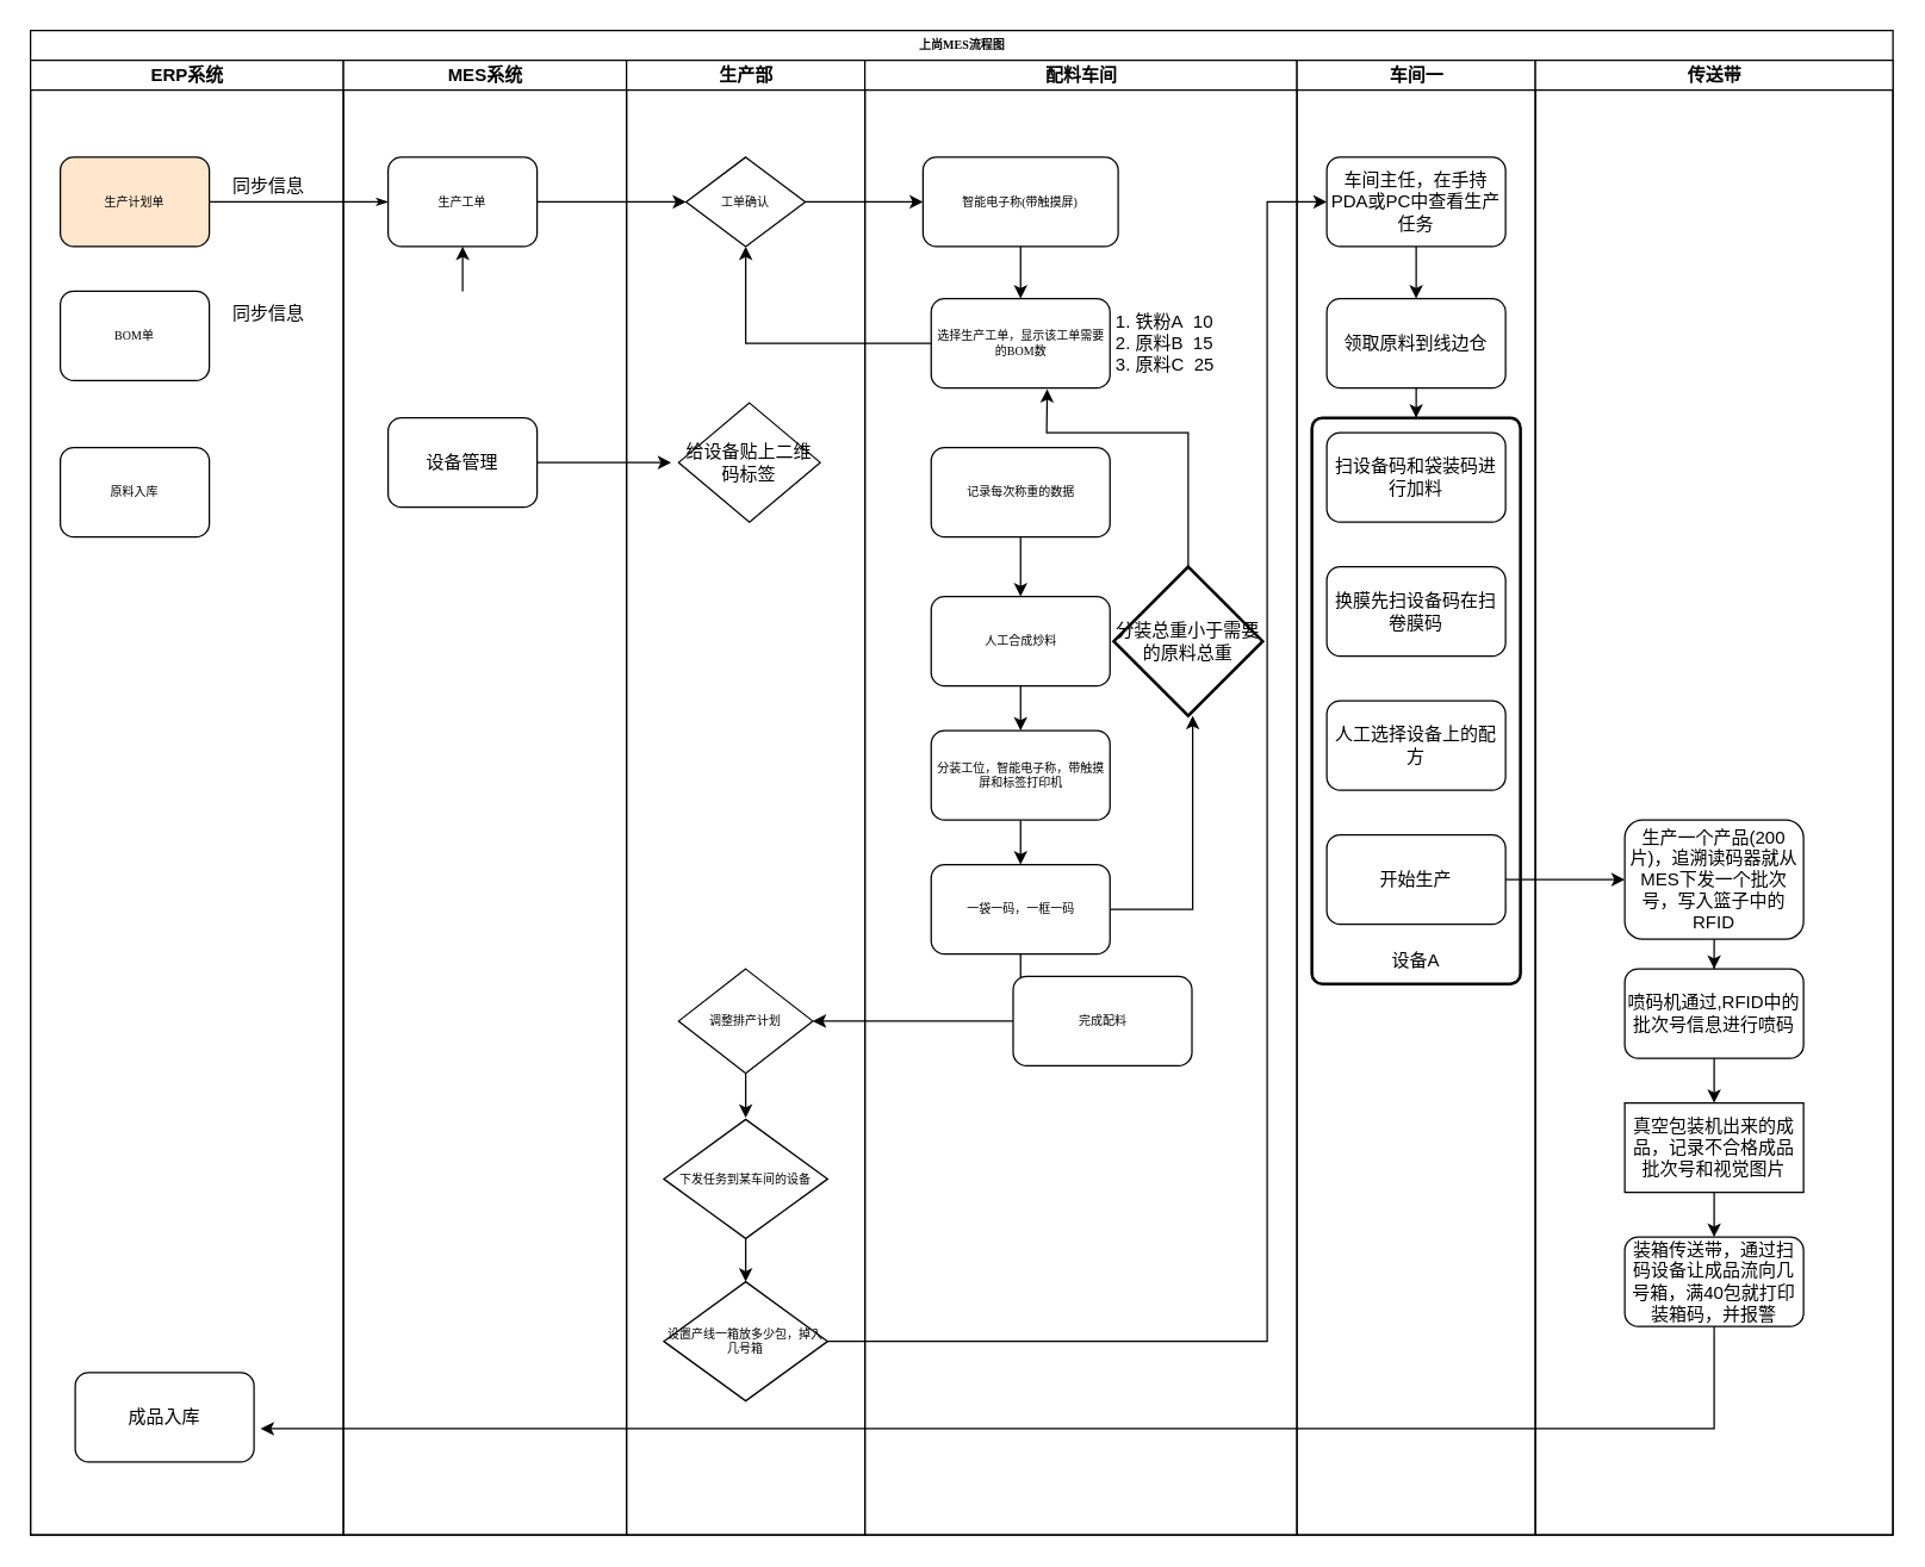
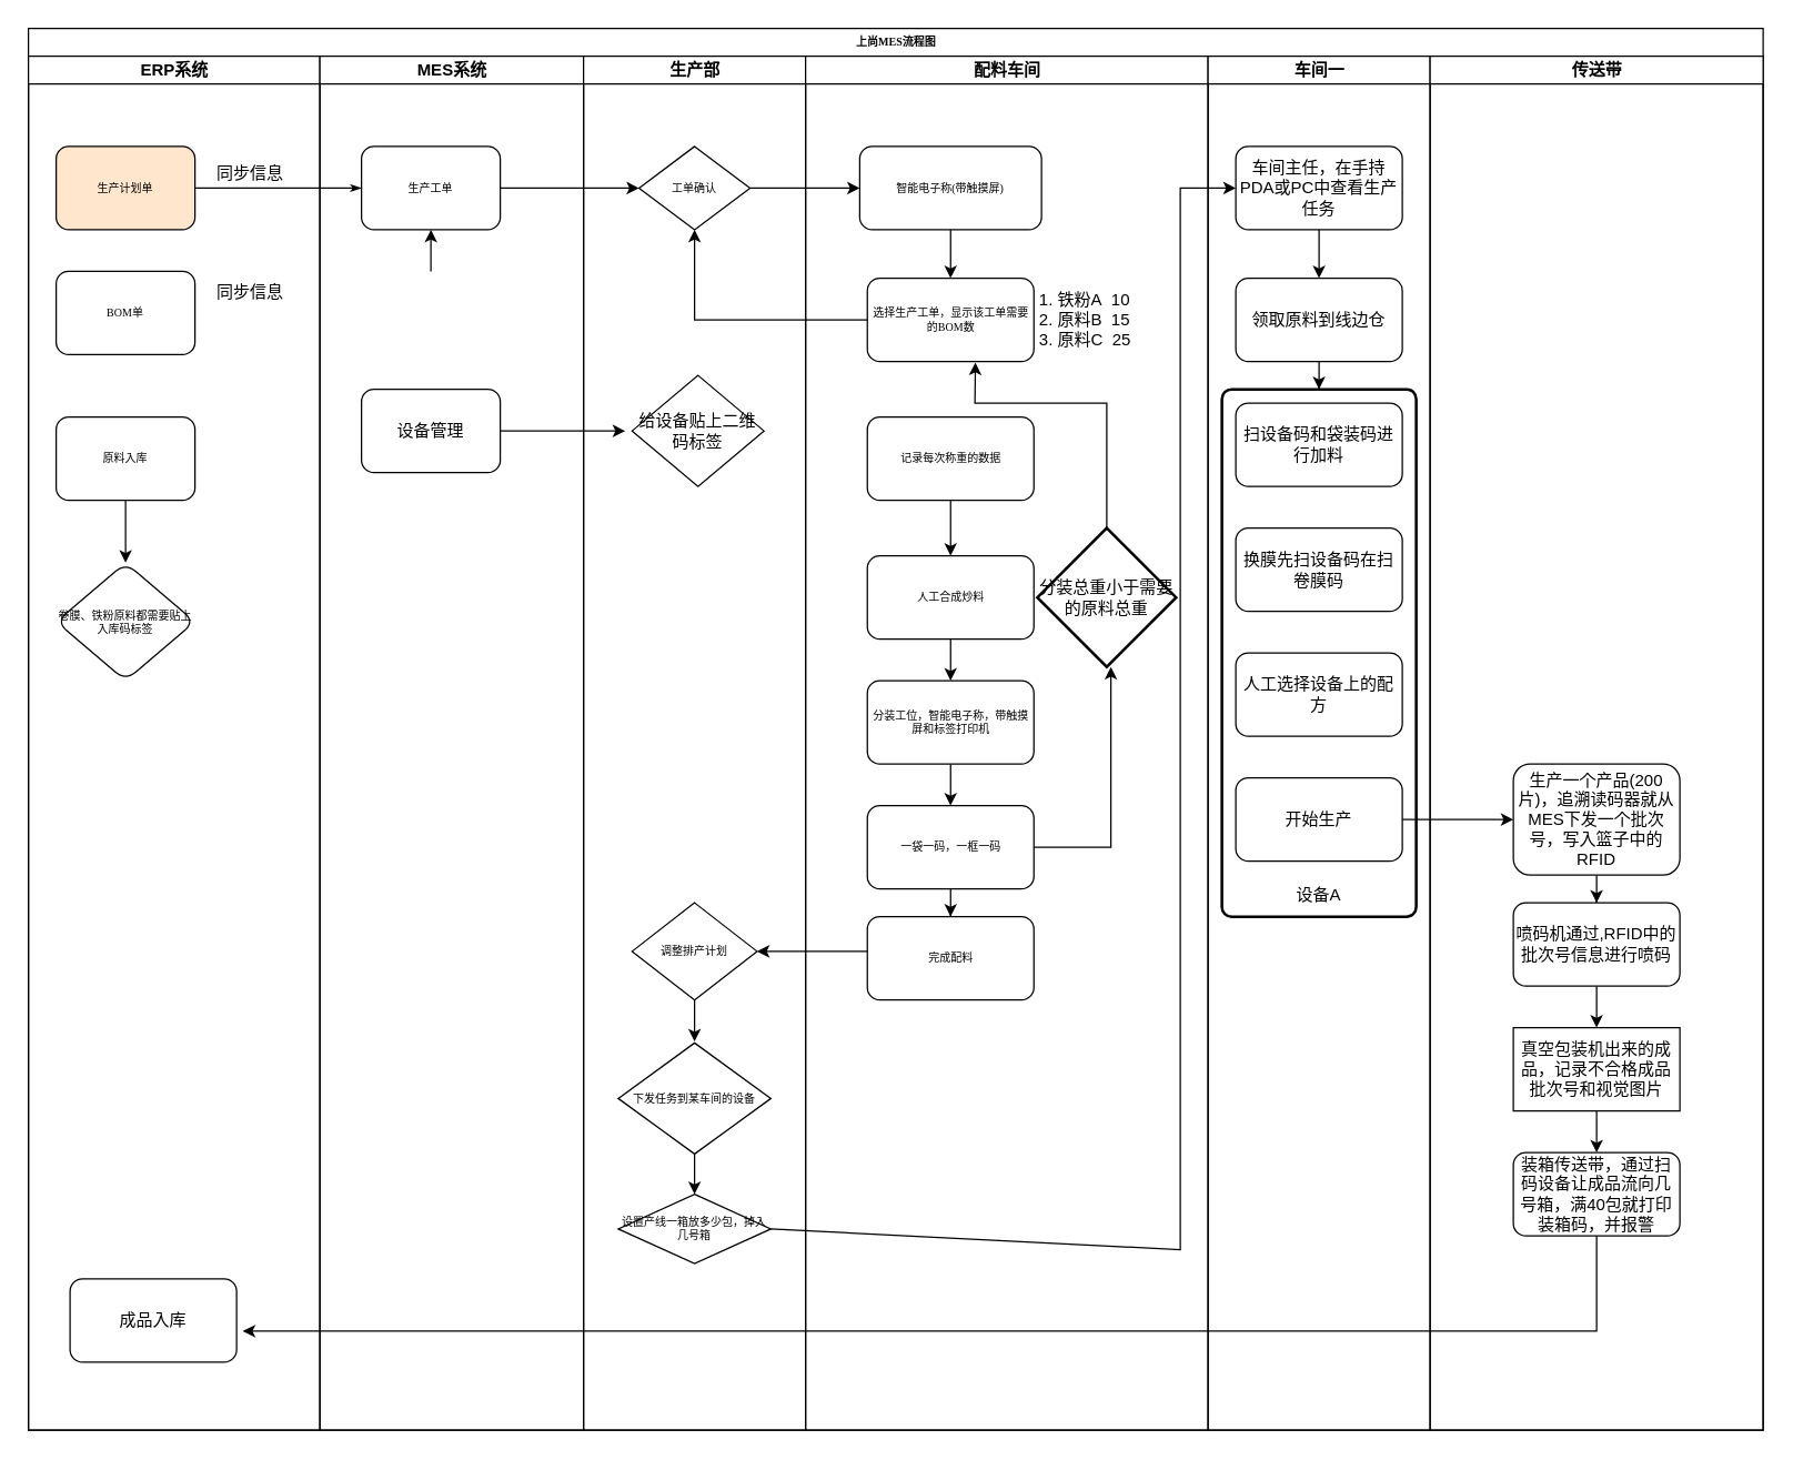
  <mxCell id="0" />
  <mxCell id="1" parent="0" />
  <mxCell id="2" value="上尚MES流程图" style="swimlane;html=1;childLayout=stackLayout;startSize=20;rounded=0;shadow=0;labelBackgroundColor=none;strokeWidth=1;fontFamily=Verdana;fontSize=8;align=center;" parent="1" vertex="1"><mxGeometry x="20" y="20" width="1250" height="1010" as="geometry" /></mxCell>
  <mxCell id="3" style="edgeStyle=orthogonalEdgeStyle;rounded=1;html=1;labelBackgroundColor=none;startArrow=none;startFill=0;startSize=5;endArrow=classicThin;endFill=1;endSize=5;jettySize=auto;orthogonalLoop=1;strokeWidth=1;fontFamily=Verdana;fontSize=8" parent="2" source="5" target="14" edge="1"><mxGeometry relative="1" as="geometry" /></mxCell>
  <mxCell id="4" value="ERP系统" style="swimlane;html=1;startSize=20;" parent="2" vertex="1"><mxGeometry y="20" width="210" height="990" as="geometry" /></mxCell>
  <mxCell id="5" value="生产计划单" style="rounded=1;whiteSpace=wrap;html=1;shadow=0;labelBackgroundColor=none;strokeWidth=1;fontFamily=Verdana;fontSize=8;align=center;fillColor=#ffe6cc;" parent="4" vertex="1"><mxGeometry x="20" y="65" width="100" height="60" as="geometry" /></mxCell>
  <mxCell id="6" value="BOM单" style="rounded=1;whiteSpace=wrap;html=1;shadow=0;labelBackgroundColor=none;strokeWidth=1;fontFamily=Verdana;fontSize=8;align=center;" parent="4" vertex="1"><mxGeometry x="20" y="155" width="100" height="60" as="geometry" /></mxCell>
  <mxCell id="7" value="同步信息" style="text;html=1;strokeColor=none;fillColor=none;align=center;verticalAlign=middle;whiteSpace=wrap;rounded=0;" parent="4" vertex="1"><mxGeometry x="130" y="70" width="60" height="30" as="geometry" /></mxCell>
  <mxCell id="8" value="同步信息" style="text;html=1;strokeColor=none;fillColor=none;align=center;verticalAlign=middle;whiteSpace=wrap;rounded=0;" parent="4" vertex="1"><mxGeometry x="130" y="155" width="60" height="30" as="geometry" /></mxCell>
  <mxCell id="9" value="成品入库" style="whiteSpace=wrap;html=1;rounded=1;" parent="4" vertex="1"><mxGeometry x="30" y="881" width="120" height="60" as="geometry" /></mxCell>
+ <mxCell id="10" value="" style="edgeStyle=orthogonalEdgeStyle;rounded=0;orthogonalLoop=1;jettySize=auto;html=1;" edge="1" parent="4" source="11" target="12"><mxGeometry relative="1" as="geometry" /></mxCell>
  <mxCell id="11" value="原料入库" style="whiteSpace=wrap;html=1;fontSize=8;fontFamily=Verdana;rounded=1;shadow=0;labelBackgroundColor=none;strokeWidth=1;" vertex="1" parent="4"><mxGeometry x="20" y="260" width="100" height="60" as="geometry" /></mxCell>
+ <mxCell id="12" value="卷膜、铁粉原料都需要贴上入库码标签" style="rhombus;whiteSpace=wrap;html=1;fontSize=8;fontFamily=Verdana;rounded=1;shadow=0;labelBackgroundColor=none;strokeWidth=1;" vertex="1" parent="4"><mxGeometry x="20" y="365" width="100" height="85" as="geometry" /></mxCell>
  <mxCell id="13" value="MES系统" style="swimlane;html=1;startSize=20;" parent="2" vertex="1"><mxGeometry x="210" y="20" width="190" height="990" as="geometry" /></mxCell>
  <mxCell id="14" value="生产工单" style="rounded=1;whiteSpace=wrap;html=1;shadow=0;labelBackgroundColor=none;strokeWidth=1;fontFamily=Verdana;fontSize=8;align=center;" parent="13" vertex="1"><mxGeometry x="30" y="65" width="100" height="60" as="geometry" /></mxCell>
  <mxCell id="15" value="" style="endArrow=classic;html=1;rounded=0;entryX=0.5;entryY=1;entryDx=0;entryDy=0;" parent="13" target="14" edge="1"><mxGeometry width="50" height="50" relative="1" as="geometry"><mxPoint x="80" y="155" as="sourcePoint" /><mxPoint x="130" y="105" as="targetPoint" /></mxGeometry></mxCell>
  <mxCell id="16" value="" style="edgeStyle=orthogonalEdgeStyle;rounded=0;orthogonalLoop=1;jettySize=auto;html=1;" parent="13" source="17" edge="1"><mxGeometry relative="1" as="geometry"><mxPoint x="220" y="270" as="targetPoint" /></mxGeometry></mxCell>
  <mxCell id="17" value="设备管理" style="rounded=1;whiteSpace=wrap;html=1;" parent="13" vertex="1"><mxGeometry x="30" y="240" width="100" height="60" as="geometry" /></mxCell>
  <mxCell id="18" value="生产部" style="swimlane;html=1;startSize=20;" parent="2" vertex="1"><mxGeometry x="400" y="20" width="160" height="990" as="geometry" /></mxCell>
  <mxCell id="19" value="工单确认" style="rhombus;whiteSpace=wrap;html=1;rounded=0;shadow=0;labelBackgroundColor=none;strokeWidth=1;fontFamily=Verdana;fontSize=8;align=center;" parent="18" vertex="1"><mxGeometry x="40" y="65" width="80" height="60" as="geometry" /></mxCell>
  <mxCell id="20" value="" style="edgeStyle=orthogonalEdgeStyle;rounded=0;orthogonalLoop=1;jettySize=auto;html=1;" parent="18" source="21" edge="1"><mxGeometry relative="1" as="geometry"><mxPoint x="80" y="710" as="targetPoint" /></mxGeometry></mxCell>
  <mxCell id="21" value="调整排产计划" style="rhombus;whiteSpace=wrap;html=1;rounded=0;shadow=0;labelBackgroundColor=none;strokeWidth=1;fontFamily=Verdana;fontSize=8;align=center;" parent="18" vertex="1"><mxGeometry x="35" y="610" width="90" height="70" as="geometry" /></mxCell>
  <mxCell id="22" value="下发任务到某车间的设备" style="rhombus;whiteSpace=wrap;html=1;rounded=0;shadow=0;labelBackgroundColor=none;strokeWidth=1;fontFamily=Verdana;fontSize=8;align=center;" parent="18" vertex="1"><mxGeometry x="25" y="711" width="110" height="80" as="geometry" /></mxCell>
- <mxCell id="23" value="设置产线一箱放多少包，掉入几号箱" style="rhombus;whiteSpace=wrap;html=1;rounded=0;shadow=0;labelBackgroundColor=none;strokeWidth=1;fontFamily=Verdana;fontSize=8;align=center;" parent="18" vertex="1"><mxGeometry x="25" y="820" width="110" height="80" as="geometry" /></mxCell>
+ <mxCell id="23" value="设置产线一箱放多少包，掉入几号箱" style="rhombus;whiteSpace=wrap;html=1;rounded=0;shadow=0;labelBackgroundColor=none;strokeWidth=1;fontFamily=Verdana;fontSize=8;align=center;" parent="18" vertex="1"><mxGeometry x="25" y="820" width="110" height="50" as="geometry" /></mxCell>
  <mxCell id="24" value="" style="edgeStyle=orthogonalEdgeStyle;rounded=0;orthogonalLoop=1;jettySize=auto;html=1;" parent="18" source="22" target="23" edge="1"><mxGeometry relative="1" as="geometry" /></mxCell>
  <mxCell id="25" value="给设备贴上二维码标签" style="rhombus;whiteSpace=wrap;html=1;" parent="18" vertex="1"><mxGeometry x="35" y="230" width="95" height="80" as="geometry" /></mxCell>
  <mxCell id="26" value="配料车间" style="swimlane;html=1;startSize=20;" parent="2" vertex="1"><mxGeometry x="560" y="20" width="290" height="990" as="geometry" /></mxCell>
  <mxCell id="27" value="" style="edgeStyle=orthogonalEdgeStyle;rounded=0;orthogonalLoop=1;jettySize=auto;html=1;" parent="26" source="28" target="30" edge="1"><mxGeometry relative="1" as="geometry" /></mxCell>
  <mxCell id="28" value="智能电子称(带触摸屏)" style="whiteSpace=wrap;html=1;fontSize=8;fontFamily=Verdana;rounded=1;shadow=0;labelBackgroundColor=none;strokeWidth=1;" parent="26" vertex="1"><mxGeometry x="39" y="65" width="131" height="60" as="geometry" /></mxCell>
  <mxCell id="29" value="" style="edgeStyle=orthogonalEdgeStyle;rounded=0;orthogonalLoop=1;jettySize=auto;html=1;" parent="26" source="30" target="19" edge="1"><mxGeometry relative="1" as="geometry" /></mxCell>
  <mxCell id="30" value="选择生产工单，显示该工单需要的BOM数" style="whiteSpace=wrap;html=1;fontSize=8;fontFamily=Verdana;rounded=1;shadow=0;labelBackgroundColor=none;strokeWidth=1;" parent="26" vertex="1"><mxGeometry x="44.5" y="160" width="120" height="60" as="geometry" /></mxCell>
  <mxCell id="31" value="&lt;ol&gt;&lt;li&gt;铁粉A&amp;nbsp; 10&lt;/li&gt;&lt;li&gt;原料B&amp;nbsp; 15&lt;/li&gt;&lt;li&gt;原料C&amp;nbsp; 25&lt;/li&gt;&lt;/ol&gt;" style="text;strokeColor=none;fillColor=none;html=1;whiteSpace=wrap;verticalAlign=middle;overflow=hidden;" parent="26" vertex="1"><mxGeometry x="140" y="150" width="100" height="80" as="geometry" /></mxCell>
  <mxCell id="32" value="" style="edgeStyle=orthogonalEdgeStyle;rounded=0;orthogonalLoop=1;jettySize=auto;html=1;" parent="26" source="33" target="35" edge="1"><mxGeometry relative="1" as="geometry" /></mxCell>
  <mxCell id="33" value="记录每次称重的数据" style="whiteSpace=wrap;html=1;fontSize=8;fontFamily=Verdana;rounded=1;shadow=0;labelBackgroundColor=none;strokeWidth=1;" parent="26" vertex="1"><mxGeometry x="44.5" y="260" width="120" height="60" as="geometry" /></mxCell>
  <mxCell id="34" value="" style="edgeStyle=orthogonalEdgeStyle;rounded=0;orthogonalLoop=1;jettySize=auto;html=1;" parent="26" source="35" target="37" edge="1"><mxGeometry relative="1" as="geometry" /></mxCell>
  <mxCell id="35" value="人工合成炒料" style="whiteSpace=wrap;html=1;fontSize=8;fontFamily=Verdana;rounded=1;shadow=0;labelBackgroundColor=none;strokeWidth=1;" parent="26" vertex="1"><mxGeometry x="44.5" y="360" width="120" height="60" as="geometry" /></mxCell>
  <mxCell id="36" value="" style="edgeStyle=orthogonalEdgeStyle;rounded=0;orthogonalLoop=1;jettySize=auto;html=1;" parent="26" source="37" target="39" edge="1"><mxGeometry relative="1" as="geometry" /></mxCell>
  <mxCell id="37" value="分装工位，智能电子称，带触摸屏和标签打印机" style="whiteSpace=wrap;html=1;fontSize=8;fontFamily=Verdana;rounded=1;shadow=0;labelBackgroundColor=none;strokeWidth=1;" parent="26" vertex="1"><mxGeometry x="44.5" y="450" width="120" height="60" as="geometry" /></mxCell>
  <mxCell id="38" value="" style="edgeStyle=orthogonalEdgeStyle;rounded=0;orthogonalLoop=1;jettySize=auto;html=1;" parent="26" source="39" target="40" edge="1"><mxGeometry relative="1" as="geometry" /></mxCell>
  <mxCell id="39" value="一袋一码，一框一码" style="whiteSpace=wrap;html=1;fontSize=8;fontFamily=Verdana;rounded=1;shadow=0;labelBackgroundColor=none;strokeWidth=1;" parent="26" vertex="1"><mxGeometry x="44.5" y="540" width="120" height="60" as="geometry" /></mxCell>
- <mxCell id="40" value="完成配料" style="whiteSpace=wrap;html=1;fontSize=8;fontFamily=Verdana;rounded=1;shadow=0;labelBackgroundColor=none;strokeWidth=1;" parent="26" vertex="1"><mxGeometry x="99.5" y="615" width="120" height="60" as="geometry" /></mxCell>
+ <mxCell id="40" value="完成配料" style="whiteSpace=wrap;html=1;fontSize=8;fontFamily=Verdana;rounded=1;shadow=0;labelBackgroundColor=none;strokeWidth=1;" parent="26" vertex="1"><mxGeometry x="44.5" y="620" width="120" height="60" as="geometry" /></mxCell>
  <mxCell id="41" value="分装总重小于需要的原料总重" style="strokeWidth=2;html=1;shape=mxgraph.flowchart.decision;whiteSpace=wrap;" parent="26" vertex="1"><mxGeometry x="167" y="340" width="100" height="100" as="geometry" /></mxCell>
  <mxCell id="42" value="" style="endArrow=classic;html=1;rounded=0;entryX=0.649;entryY=1.013;entryDx=0;entryDy=0;entryPerimeter=0;" parent="26" target="30" edge="1"><mxGeometry width="50" height="50" relative="1" as="geometry"><mxPoint x="217" y="340" as="sourcePoint" /><mxPoint x="217" y="240" as="targetPoint" /><Array as="points"><mxPoint x="217" y="250" /><mxPoint x="170" y="250" /><mxPoint x="122" y="250" /></Array></mxGeometry></mxCell>
  <mxCell id="43" value="车间一" style="swimlane;html=1;startSize=20;" parent="2" vertex="1"><mxGeometry x="850" y="20" width="160" height="990" as="geometry" /></mxCell>
  <mxCell id="44" value="" style="edgeStyle=orthogonalEdgeStyle;rounded=0;orthogonalLoop=1;jettySize=auto;html=1;" parent="43" source="45" target="47" edge="1"><mxGeometry relative="1" as="geometry" /></mxCell>
  <mxCell id="45" value="车间主任，在手持PDA或PC中查看生产任务" style="rounded=1;whiteSpace=wrap;html=1;" parent="43" vertex="1"><mxGeometry x="20" y="65" width="120" height="60" as="geometry" /></mxCell>
  <mxCell id="46" value="" style="edgeStyle=orthogonalEdgeStyle;rounded=0;orthogonalLoop=1;jettySize=auto;html=1;entryX=0.5;entryY=0;entryDx=0;entryDy=0;" parent="43" source="47" target="51" edge="1"><mxGeometry relative="1" as="geometry" /></mxCell>
  <mxCell id="47" value="领取原料到线边仓" style="whiteSpace=wrap;html=1;rounded=1;" parent="43" vertex="1"><mxGeometry x="20" y="160" width="120" height="60" as="geometry" /></mxCell>
  <mxCell id="48" value="" style="edgeStyle=orthogonalEdgeStyle;rounded=0;orthogonalLoop=1;jettySize=auto;html=1;" parent="43" source="52" target="53" edge="1"><mxGeometry relative="1" as="geometry" /></mxCell>
  <mxCell id="49" value="" style="edgeStyle=orthogonalEdgeStyle;rounded=0;orthogonalLoop=1;jettySize=auto;html=1;" parent="43" source="53" edge="1"><mxGeometry relative="1" as="geometry"><mxPoint x="80" y="430" as="targetPoint" /></mxGeometry></mxCell>
  <mxCell id="50" value="" style="edgeStyle=orthogonalEdgeStyle;rounded=0;orthogonalLoop=1;jettySize=auto;html=1;" parent="43" source="54" target="55" edge="1"><mxGeometry relative="1" as="geometry" /></mxCell>
  <mxCell id="51" value="" style="rounded=1;whiteSpace=wrap;html=1;absoluteArcSize=1;arcSize=14;strokeWidth=2;" parent="43" vertex="1"><mxGeometry x="10" y="240" width="140" height="380" as="geometry" /></mxCell>
  <mxCell id="52" value="扫设备码和袋装码进行加料" style="whiteSpace=wrap;html=1;rounded=1;" parent="43" vertex="1"><mxGeometry x="20" y="250" width="120" height="60" as="geometry" /></mxCell>
  <mxCell id="53" value="换膜先扫设备码在扫卷膜码" style="whiteSpace=wrap;html=1;rounded=1;" parent="43" vertex="1"><mxGeometry x="20" y="340" width="120" height="60" as="geometry" /></mxCell>
  <mxCell id="54" value="人工选择设备上的配方" style="whiteSpace=wrap;html=1;rounded=1;" parent="43" vertex="1"><mxGeometry x="20" y="430" width="120" height="60" as="geometry" /></mxCell>
  <mxCell id="55" value="开始生产" style="whiteSpace=wrap;html=1;rounded=1;" parent="43" vertex="1"><mxGeometry x="20" y="520" width="120" height="60" as="geometry" /></mxCell>
  <mxCell id="56" value="设备A" style="text;html=1;strokeColor=none;fillColor=none;align=center;verticalAlign=middle;whiteSpace=wrap;rounded=0;" parent="43" vertex="1"><mxGeometry x="50" y="590" width="60" height="30" as="geometry" /></mxCell>
  <mxCell id="57" value="传送带" style="swimlane;html=1;startSize=20;" parent="2" vertex="1"><mxGeometry x="1010" y="20" width="240" height="990" as="geometry" /></mxCell>
  <mxCell id="58" value="" style="edgeStyle=orthogonalEdgeStyle;rounded=0;orthogonalLoop=1;jettySize=auto;html=1;" parent="57" source="59" target="61" edge="1"><mxGeometry relative="1" as="geometry" /></mxCell>
  <mxCell id="59" value="生产一个产品(200片)，追溯读码器就从MES下发一个批次号，写入篮子中的RFID" style="whiteSpace=wrap;html=1;rounded=1;" parent="57" vertex="1"><mxGeometry x="60" y="510" width="120" height="80" as="geometry" /></mxCell>
  <mxCell id="60" value="" style="edgeStyle=orthogonalEdgeStyle;rounded=0;orthogonalLoop=1;jettySize=auto;html=1;" parent="57" source="61" target="63" edge="1"><mxGeometry relative="1" as="geometry" /></mxCell>
  <mxCell id="61" value="喷码机通过,RFID中的批次号信息进行喷码" style="whiteSpace=wrap;html=1;rounded=1;" parent="57" vertex="1"><mxGeometry x="60" y="610" width="120" height="60" as="geometry" /></mxCell>
  <mxCell id="62" value="" style="edgeStyle=orthogonalEdgeStyle;rounded=0;orthogonalLoop=1;jettySize=auto;html=1;" parent="57" source="63" target="64" edge="1"><mxGeometry relative="1" as="geometry" /></mxCell>
  <mxCell id="63" value="真空包装机出来的成品，记录不合格成品批次号和视觉图片" style="whiteSpace=wrap;html=1;rounded=0;" parent="57" vertex="1"><mxGeometry x="60" y="700" width="120" height="60" as="geometry" /></mxCell>
  <mxCell id="64" value="装箱传送带，通过扫码设备让成品流向几号箱，满40包就打印装箱码，并报警" style="whiteSpace=wrap;html=1;rounded=1;" parent="57" vertex="1"><mxGeometry x="60" y="790" width="120" height="60" as="geometry" /></mxCell>
  <mxCell id="65" value="" style="edgeStyle=orthogonalEdgeStyle;rounded=0;orthogonalLoop=1;jettySize=auto;html=1;entryX=0;entryY=0.5;entryDx=0;entryDy=0;" parent="2" source="14" target="19" edge="1"><mxGeometry relative="1" as="geometry"><mxPoint x="380" y="115" as="targetPoint" /></mxGeometry></mxCell>
  <mxCell id="66" value="" style="edgeStyle=orthogonalEdgeStyle;rounded=0;orthogonalLoop=1;jettySize=auto;html=1;exitX=1;exitY=0.5;exitDx=0;exitDy=0;" parent="2" source="19" target="28" edge="1"><mxGeometry relative="1" as="geometry"><mxPoint x="500" y="115" as="sourcePoint" /></mxGeometry></mxCell>
  <mxCell id="67" value="" style="edgeStyle=orthogonalEdgeStyle;rounded=0;orthogonalLoop=1;jettySize=auto;html=1;" parent="2" source="40" target="21" edge="1"><mxGeometry relative="1" as="geometry"><Array as="points"><mxPoint x="600" y="665" /><mxPoint x="600" y="665" /></Array></mxGeometry></mxCell>
  <mxCell id="68" value="" style="edgeStyle=orthogonalEdgeStyle;rounded=0;orthogonalLoop=1;jettySize=auto;html=1;" parent="2" source="55" target="59" edge="1"><mxGeometry relative="1" as="geometry" /></mxCell>
  <mxCell id="69" value="" style="endArrow=classic;html=1;rounded=0;entryX=0;entryY=0.5;entryDx=0;entryDy=0;exitX=1;exitY=0.5;exitDx=0;exitDy=0;" parent="2" source="23" target="45" edge="1"><mxGeometry width="50" height="50" relative="1" as="geometry"><mxPoint x="550" y="880" as="sourcePoint" /><mxPoint x="870" y="730" as="targetPoint" /><Array as="points"><mxPoint x="830" y="880" /><mxPoint x="830" y="310" /><mxPoint x="830" y="190" /><mxPoint x="830" y="150" /><mxPoint x="830" y="130" /><mxPoint x="830" y="115" /></Array></mxGeometry></mxCell>
  <mxCell id="70" value="" style="edgeStyle=orthogonalEdgeStyle;rounded=0;orthogonalLoop=1;jettySize=auto;html=1;entryX=1.037;entryY=0.627;entryDx=0;entryDy=0;entryPerimeter=0;" parent="2" source="64" target="9" edge="1"><mxGeometry relative="1" as="geometry"><Array as="points"><mxPoint x="1130" y="939" /></Array></mxGeometry></mxCell>
  <mxCell id="71" value="" style="edgeStyle=orthogonalEdgeStyle;rounded=0;orthogonalLoop=1;jettySize=auto;html=1;" parent="2" source="39" edge="1"><mxGeometry relative="1" as="geometry"><mxPoint x="780" y="460" as="targetPoint" /><Array as="points"><mxPoint x="780" y="590" /><mxPoint x="780" y="460" /></Array></mxGeometry></mxCell>
